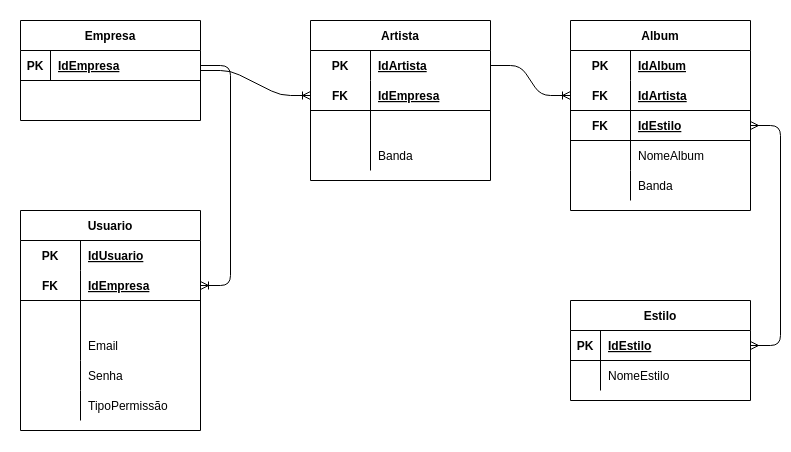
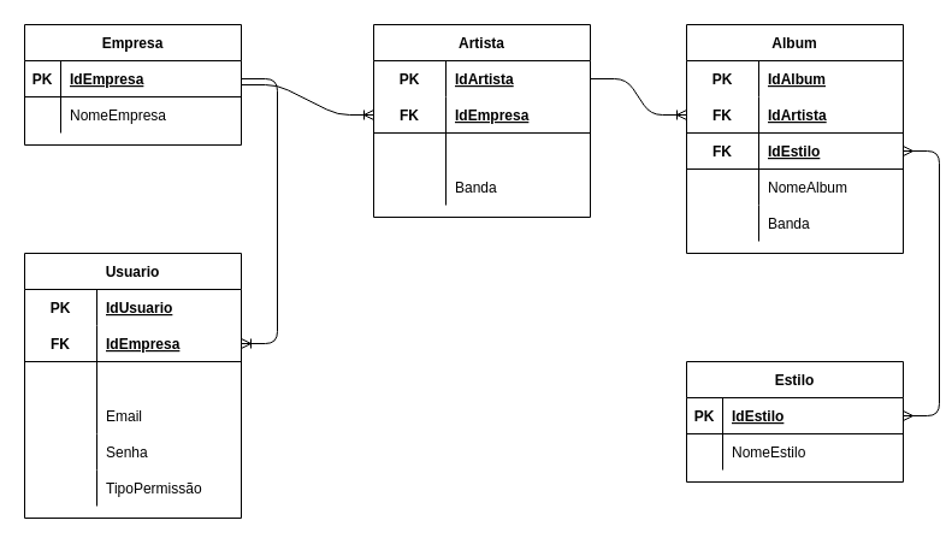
  <mxCell id="0" />
  <mxCell id="1" parent="0" />
  <mxCell id="2" value="Empresa" style="shape=table;startSize=30;container=1;collapsible=1;childLayout=tableLayout;fixedRows=1;rowLines=0;fontStyle=1;align=center;resizeLast=1;" vertex="1" parent="1"><mxGeometry x="20" y="20" width="180" height="100" as="geometry" /></mxCell>
  <mxCell id="3" value="" style="shape=partialRectangle;collapsible=0;dropTarget=0;pointerEvents=0;fillColor=none;top=0;left=0;bottom=1;right=0;points=[[0,0.5],[1,0.5]];portConstraint=eastwest;" vertex="1" parent="2"><mxGeometry y="30" width="180" height="30" as="geometry" /></mxCell>
  <mxCell id="4" value="PK" style="shape=partialRectangle;connectable=0;fillColor=none;top=0;left=0;bottom=0;right=0;fontStyle=1;overflow=hidden;" vertex="1" parent="3"><mxGeometry width="30" height="30" as="geometry" /></mxCell>
  <mxCell id="5" value="IdEmpresa" style="shape=partialRectangle;connectable=0;fillColor=none;top=0;left=0;bottom=0;right=0;align=left;spacingLeft=6;fontStyle=5;overflow=hidden;" vertex="1" parent="3"><mxGeometry x="30" width="150" height="30" as="geometry" /></mxCell>
  <mxCell id="6" value="" style="shape=partialRectangle;collapsible=0;dropTarget=0;pointerEvents=0;fillColor=none;top=0;left=0;bottom=0;right=0;points=[[0,0.5],[1,0.5]];portConstraint=eastwest;" vertex="1" parent="2"><mxGeometry y="60" width="180" height="30" as="geometry" /></mxCell>
  <mxCell id="7" value="" style="shape=partialRectangle;connectable=0;fillColor=none;top=0;left=0;bottom=0;right=0;editable=1;overflow=hidden;" vertex="1" parent="6"><mxGeometry width="30" height="30" as="geometry" /></mxCell>
+ <mxCell id="8" value="NomeEmpresa" style="shape=partialRectangle;connectable=0;fillColor=none;top=0;left=0;bottom=0;right=0;align=left;spacingLeft=6;overflow=hidden;" vertex="1" parent="6"><mxGeometry x="30" width="150" height="30" as="geometry" /></mxCell>
  <mxCell id="9" value="Usuario" style="shape=table;startSize=30;container=1;collapsible=1;childLayout=tableLayout;fixedRows=1;rowLines=0;fontStyle=1;align=center;resizeLast=1;" vertex="1" parent="1"><mxGeometry x="20" y="210" width="180" height="220" as="geometry" /></mxCell>
  <mxCell id="10" value="" style="shape=partialRectangle;collapsible=0;dropTarget=0;pointerEvents=0;fillColor=none;top=0;left=0;bottom=0;right=0;points=[[0,0.5],[1,0.5]];portConstraint=eastwest;" vertex="1" parent="9"><mxGeometry y="30" width="180" height="30" as="geometry" /></mxCell>
  <mxCell id="11" value="PK" style="shape=partialRectangle;connectable=0;fillColor=none;top=0;left=0;bottom=0;right=0;fontStyle=1;overflow=hidden;" vertex="1" parent="10"><mxGeometry width="60" height="30" as="geometry" /></mxCell>
  <mxCell id="12" value="IdUsuario" style="shape=partialRectangle;connectable=0;fillColor=none;top=0;left=0;bottom=0;right=0;align=left;spacingLeft=6;fontStyle=5;overflow=hidden;" vertex="1" parent="10"><mxGeometry x="60" width="120" height="30" as="geometry" /></mxCell>
  <mxCell id="13" value="" style="shape=partialRectangle;collapsible=0;dropTarget=0;pointerEvents=0;fillColor=none;top=0;left=0;bottom=1;right=0;points=[[0,0.5],[1,0.5]];portConstraint=eastwest;" vertex="1" parent="9"><mxGeometry y="60" width="180" height="30" as="geometry" /></mxCell>
  <mxCell id="14" value="FK" style="shape=partialRectangle;connectable=0;fillColor=none;top=0;left=0;bottom=0;right=0;fontStyle=1;overflow=hidden;" vertex="1" parent="13"><mxGeometry width="60" height="30" as="geometry" /></mxCell>
  <mxCell id="15" value="IdEmpresa" style="shape=partialRectangle;connectable=0;fillColor=none;top=0;left=0;bottom=0;right=0;align=left;spacingLeft=6;fontStyle=5;overflow=hidden;" vertex="1" parent="13"><mxGeometry x="60" width="120" height="30" as="geometry" /></mxCell>
  <mxCell id="16" value="" style="shape=partialRectangle;collapsible=0;dropTarget=0;pointerEvents=0;fillColor=none;top=0;left=0;bottom=0;right=0;points=[[0,0.5],[1,0.5]];portConstraint=eastwest;" vertex="1" parent="9"><mxGeometry y="90" width="180" height="30" as="geometry" /></mxCell>
  <mxCell id="17" value="" style="shape=partialRectangle;connectable=0;fillColor=none;top=0;left=0;bottom=0;right=0;editable=1;overflow=hidden;" vertex="1" parent="16"><mxGeometry width="60" height="30" as="geometry" /></mxCell>
  <mxCell id="18" value="" style="shape=partialRectangle;collapsible=0;dropTarget=0;pointerEvents=0;fillColor=none;top=0;left=0;bottom=0;right=0;points=[[0,0.5],[1,0.5]];portConstraint=eastwest;" vertex="1" parent="9"><mxGeometry y="120" width="180" height="30" as="geometry" /></mxCell>
  <mxCell id="19" value="" style="shape=partialRectangle;connectable=0;fillColor=none;top=0;left=0;bottom=0;right=0;editable=1;overflow=hidden;" vertex="1" parent="18"><mxGeometry width="60" height="30" as="geometry" /></mxCell>
  <mxCell id="20" value="Email" style="shape=partialRectangle;connectable=0;fillColor=none;top=0;left=0;bottom=0;right=0;align=left;spacingLeft=6;overflow=hidden;" vertex="1" parent="18"><mxGeometry x="60" width="120" height="30" as="geometry" /></mxCell>
  <mxCell id="21" value="" style="shape=partialRectangle;collapsible=0;dropTarget=0;pointerEvents=0;fillColor=none;top=0;left=0;bottom=0;right=0;points=[[0,0.5],[1,0.5]];portConstraint=eastwest;" vertex="1" parent="9"><mxGeometry y="150" width="180" height="30" as="geometry" /></mxCell>
  <mxCell id="22" value="" style="shape=partialRectangle;connectable=0;fillColor=none;top=0;left=0;bottom=0;right=0;editable=1;overflow=hidden;" vertex="1" parent="21"><mxGeometry width="60" height="30" as="geometry" /></mxCell>
  <mxCell id="23" value="Senha" style="shape=partialRectangle;connectable=0;fillColor=none;top=0;left=0;bottom=0;right=0;align=left;spacingLeft=6;overflow=hidden;" vertex="1" parent="21"><mxGeometry x="60" width="120" height="30" as="geometry" /></mxCell>
  <mxCell id="24" value="" style="shape=partialRectangle;collapsible=0;dropTarget=0;pointerEvents=0;fillColor=none;top=0;left=0;bottom=0;right=0;points=[[0,0.5],[1,0.5]];portConstraint=eastwest;" vertex="1" parent="9"><mxGeometry y="180" width="180" height="30" as="geometry" /></mxCell>
  <mxCell id="25" value="" style="shape=partialRectangle;connectable=0;fillColor=none;top=0;left=0;bottom=0;right=0;editable=1;overflow=hidden;" vertex="1" parent="24"><mxGeometry width="60" height="30" as="geometry" /></mxCell>
  <mxCell id="26" value="TipoPermissão" style="shape=partialRectangle;connectable=0;fillColor=none;top=0;left=0;bottom=0;right=0;align=left;spacingLeft=6;overflow=hidden;" vertex="1" parent="24"><mxGeometry x="60" width="120" height="30" as="geometry" /></mxCell>
  <mxCell id="27" value="" style="edgeStyle=entityRelationEdgeStyle;fontSize=12;html=1;endArrow=ERoneToMany;exitX=1;exitY=0.5;exitDx=0;exitDy=0;entryX=1;entryY=0.5;entryDx=0;entryDy=0;" edge="1" parent="1" source="3" target="13"><mxGeometry width="100" height="100" relative="1" as="geometry"><mxPoint x="300" y="200" as="sourcePoint" /><mxPoint x="400" y="100" as="targetPoint" /></mxGeometry></mxCell>
  <mxCell id="28" value="Artista" style="shape=table;startSize=30;container=1;collapsible=1;childLayout=tableLayout;fixedRows=1;rowLines=0;fontStyle=1;align=center;resizeLast=1;" vertex="1" parent="1"><mxGeometry x="310" y="20" width="180" height="160" as="geometry" /></mxCell>
  <mxCell id="29" value="" style="shape=partialRectangle;collapsible=0;dropTarget=0;pointerEvents=0;fillColor=none;top=0;left=0;bottom=0;right=0;points=[[0,0.5],[1,0.5]];portConstraint=eastwest;" vertex="1" parent="28"><mxGeometry y="30" width="180" height="30" as="geometry" /></mxCell>
  <mxCell id="30" value="PK" style="shape=partialRectangle;connectable=0;fillColor=none;top=0;left=0;bottom=0;right=0;fontStyle=1;overflow=hidden;" vertex="1" parent="29"><mxGeometry width="60" height="30" as="geometry" /></mxCell>
  <mxCell id="31" value="IdArtista" style="shape=partialRectangle;connectable=0;fillColor=none;top=0;left=0;bottom=0;right=0;align=left;spacingLeft=6;fontStyle=5;overflow=hidden;" vertex="1" parent="29"><mxGeometry x="60" width="120" height="30" as="geometry" /></mxCell>
  <mxCell id="32" value="" style="shape=partialRectangle;collapsible=0;dropTarget=0;pointerEvents=0;fillColor=none;top=0;left=0;bottom=1;right=0;points=[[0,0.5],[1,0.5]];portConstraint=eastwest;" vertex="1" parent="28"><mxGeometry y="60" width="180" height="30" as="geometry" /></mxCell>
  <mxCell id="33" value="FK" style="shape=partialRectangle;connectable=0;fillColor=none;top=0;left=0;bottom=0;right=0;fontStyle=1;overflow=hidden;" vertex="1" parent="32"><mxGeometry width="60" height="30" as="geometry" /></mxCell>
  <mxCell id="34" value="IdEmpresa" style="shape=partialRectangle;connectable=0;fillColor=none;top=0;left=0;bottom=0;right=0;align=left;spacingLeft=6;fontStyle=5;overflow=hidden;" vertex="1" parent="32"><mxGeometry x="60" width="120" height="30" as="geometry" /></mxCell>
  <mxCell id="35" value="" style="shape=partialRectangle;collapsible=0;dropTarget=0;pointerEvents=0;fillColor=none;top=0;left=0;bottom=0;right=0;points=[[0,0.5],[1,0.5]];portConstraint=eastwest;" vertex="1" parent="28"><mxGeometry y="90" width="180" height="30" as="geometry" /></mxCell>
  <mxCell id="36" value="" style="shape=partialRectangle;connectable=0;fillColor=none;top=0;left=0;bottom=0;right=0;editable=1;overflow=hidden;" vertex="1" parent="35"><mxGeometry width="60" height="30" as="geometry" /></mxCell>
  <mxCell id="37" value="" style="shape=partialRectangle;collapsible=0;dropTarget=0;pointerEvents=0;fillColor=none;top=0;left=0;bottom=0;right=0;points=[[0,0.5],[1,0.5]];portConstraint=eastwest;" vertex="1" parent="28"><mxGeometry y="120" width="180" height="30" as="geometry" /></mxCell>
  <mxCell id="38" value="" style="shape=partialRectangle;connectable=0;fillColor=none;top=0;left=0;bottom=0;right=0;editable=1;overflow=hidden;" vertex="1" parent="37"><mxGeometry width="60" height="30" as="geometry" /></mxCell>
  <mxCell id="39" value="Banda" style="shape=partialRectangle;connectable=0;fillColor=none;top=0;left=0;bottom=0;right=0;align=left;spacingLeft=6;overflow=hidden;" vertex="1" parent="37"><mxGeometry x="60" width="120" height="30" as="geometry" /></mxCell>
  <mxCell id="40" value="" style="edgeStyle=entityRelationEdgeStyle;fontSize=12;html=1;endArrow=ERoneToMany;exitX=1;exitY=0.667;exitDx=0;exitDy=0;exitPerimeter=0;entryX=0;entryY=0.5;entryDx=0;entryDy=0;" edge="1" parent="1" source="3" target="32"><mxGeometry width="100" height="100" relative="1" as="geometry"><mxPoint x="300" y="260" as="sourcePoint" /><mxPoint x="400" y="160" as="targetPoint" /></mxGeometry></mxCell>
  <mxCell id="41" value="Album" style="shape=table;startSize=30;container=1;collapsible=1;childLayout=tableLayout;fixedRows=1;rowLines=0;fontStyle=1;align=center;resizeLast=1;" vertex="1" parent="1"><mxGeometry x="570" y="20" width="180" height="190" as="geometry" /></mxCell>
  <mxCell id="42" value="" style="shape=partialRectangle;collapsible=0;dropTarget=0;pointerEvents=0;fillColor=none;top=0;left=0;bottom=0;right=0;points=[[0,0.5],[1,0.5]];portConstraint=eastwest;" vertex="1" parent="41"><mxGeometry y="30" width="180" height="30" as="geometry" /></mxCell>
  <mxCell id="43" value="PK" style="shape=partialRectangle;connectable=0;fillColor=none;top=0;left=0;bottom=0;right=0;fontStyle=1;overflow=hidden;" vertex="1" parent="42"><mxGeometry width="60" height="30" as="geometry" /></mxCell>
  <mxCell id="44" value="IdAlbum" style="shape=partialRectangle;connectable=0;fillColor=none;top=0;left=0;bottom=0;right=0;align=left;spacingLeft=6;fontStyle=5;overflow=hidden;" vertex="1" parent="42"><mxGeometry x="60" width="120" height="30" as="geometry" /></mxCell>
  <mxCell id="45" value="" style="shape=partialRectangle;collapsible=0;dropTarget=0;pointerEvents=0;fillColor=none;top=0;left=0;bottom=1;right=0;points=[[0,0.5],[1,0.5]];portConstraint=eastwest;" vertex="1" parent="41"><mxGeometry y="60" width="180" height="30" as="geometry" /></mxCell>
  <mxCell id="46" value="FK" style="shape=partialRectangle;connectable=0;fillColor=none;top=0;left=0;bottom=0;right=0;fontStyle=1;overflow=hidden;" vertex="1" parent="45"><mxGeometry width="60" height="30" as="geometry" /></mxCell>
  <mxCell id="47" value="IdArtista" style="shape=partialRectangle;connectable=0;fillColor=none;top=0;left=0;bottom=0;right=0;align=left;spacingLeft=6;fontStyle=5;overflow=hidden;" vertex="1" parent="45"><mxGeometry x="60" width="120" height="30" as="geometry" /></mxCell>
  <mxCell id="48" value="" style="shape=partialRectangle;collapsible=0;dropTarget=0;pointerEvents=0;fillColor=none;top=0;left=0;bottom=1;right=0;points=[[0,0.5],[1,0.5]];portConstraint=eastwest;" vertex="1" parent="41"><mxGeometry y="90" width="180" height="30" as="geometry" /></mxCell>
  <mxCell id="49" value="FK" style="shape=partialRectangle;connectable=0;fillColor=none;top=0;left=0;bottom=0;right=0;fontStyle=1;overflow=hidden;" vertex="1" parent="48"><mxGeometry width="60" height="30" as="geometry" /></mxCell>
  <mxCell id="50" value="IdEstilo" style="shape=partialRectangle;connectable=0;fillColor=none;top=0;left=0;bottom=0;right=0;align=left;spacingLeft=6;fontStyle=5;overflow=hidden;" vertex="1" parent="48"><mxGeometry x="60" width="120" height="30" as="geometry" /></mxCell>
  <mxCell id="51" value="" style="shape=partialRectangle;collapsible=0;dropTarget=0;pointerEvents=0;fillColor=none;top=0;left=0;bottom=0;right=0;points=[[0,0.5],[1,0.5]];portConstraint=eastwest;" vertex="1" parent="41"><mxGeometry y="120" width="180" height="30" as="geometry" /></mxCell>
  <mxCell id="52" value="" style="shape=partialRectangle;connectable=0;fillColor=none;top=0;left=0;bottom=0;right=0;editable=1;overflow=hidden;" vertex="1" parent="51"><mxGeometry width="60" height="30" as="geometry" /></mxCell>
  <mxCell id="53" value="NomeAlbum" style="shape=partialRectangle;connectable=0;fillColor=none;top=0;left=0;bottom=0;right=0;align=left;spacingLeft=6;overflow=hidden;" vertex="1" parent="51"><mxGeometry x="60" width="120" height="30" as="geometry" /></mxCell>
  <mxCell id="54" value="" style="shape=partialRectangle;collapsible=0;dropTarget=0;pointerEvents=0;fillColor=none;top=0;left=0;bottom=0;right=0;points=[[0,0.5],[1,0.5]];portConstraint=eastwest;" vertex="1" parent="41"><mxGeometry y="150" width="180" height="30" as="geometry" /></mxCell>
  <mxCell id="55" value="" style="shape=partialRectangle;connectable=0;fillColor=none;top=0;left=0;bottom=0;right=0;editable=1;overflow=hidden;" vertex="1" parent="54"><mxGeometry width="60" height="30" as="geometry" /></mxCell>
  <mxCell id="56" value="Banda" style="shape=partialRectangle;connectable=0;fillColor=none;top=0;left=0;bottom=0;right=0;align=left;spacingLeft=6;overflow=hidden;" vertex="1" parent="54"><mxGeometry x="60" width="120" height="30" as="geometry" /></mxCell>
  <mxCell id="57" value="" style="edgeStyle=entityRelationEdgeStyle;fontSize=12;html=1;endArrow=ERoneToMany;exitX=1;exitY=0.5;exitDx=0;exitDy=0;entryX=0;entryY=0.5;entryDx=0;entryDy=0;" edge="1" parent="1" source="29" target="45"><mxGeometry width="100" height="100" relative="1" as="geometry"><mxPoint x="470" y="260" as="sourcePoint" /><mxPoint x="570" y="160" as="targetPoint" /></mxGeometry></mxCell>
  <mxCell id="58" value="Estilo" style="shape=table;startSize=30;container=1;collapsible=1;childLayout=tableLayout;fixedRows=1;rowLines=0;fontStyle=1;align=center;resizeLast=1;" vertex="1" parent="1"><mxGeometry x="570" y="300" width="180" height="100" as="geometry" /></mxCell>
  <mxCell id="59" value="" style="shape=partialRectangle;collapsible=0;dropTarget=0;pointerEvents=0;fillColor=none;top=0;left=0;bottom=1;right=0;points=[[0,0.5],[1,0.5]];portConstraint=eastwest;" vertex="1" parent="58"><mxGeometry y="30" width="180" height="30" as="geometry" /></mxCell>
  <mxCell id="60" value="PK" style="shape=partialRectangle;connectable=0;fillColor=none;top=0;left=0;bottom=0;right=0;fontStyle=1;overflow=hidden;" vertex="1" parent="59"><mxGeometry width="30" height="30" as="geometry" /></mxCell>
  <mxCell id="61" value="IdEstilo" style="shape=partialRectangle;connectable=0;fillColor=none;top=0;left=0;bottom=0;right=0;align=left;spacingLeft=6;fontStyle=5;overflow=hidden;" vertex="1" parent="59"><mxGeometry x="30" width="150" height="30" as="geometry" /></mxCell>
  <mxCell id="62" value="" style="shape=partialRectangle;collapsible=0;dropTarget=0;pointerEvents=0;fillColor=none;top=0;left=0;bottom=0;right=0;points=[[0,0.5],[1,0.5]];portConstraint=eastwest;" vertex="1" parent="58"><mxGeometry y="60" width="180" height="30" as="geometry" /></mxCell>
  <mxCell id="63" value="" style="shape=partialRectangle;connectable=0;fillColor=none;top=0;left=0;bottom=0;right=0;editable=1;overflow=hidden;" vertex="1" parent="62"><mxGeometry width="30" height="30" as="geometry" /></mxCell>
  <mxCell id="64" value="NomeEstilo" style="shape=partialRectangle;connectable=0;fillColor=none;top=0;left=0;bottom=0;right=0;align=left;spacingLeft=6;overflow=hidden;" vertex="1" parent="62"><mxGeometry x="30" width="150" height="30" as="geometry" /></mxCell>
  <mxCell id="65" value="" style="edgeStyle=entityRelationEdgeStyle;fontSize=12;html=1;endArrow=ERmany;startArrow=ERmany;entryX=1;entryY=0.5;entryDx=0;entryDy=0;exitX=1;exitY=0.5;exitDx=0;exitDy=0;" edge="1" parent="1" source="59" target="48"><mxGeometry width="100" height="100" relative="1" as="geometry"><mxPoint x="400" y="260" as="sourcePoint" /><mxPoint x="500" y="160" as="targetPoint" /></mxGeometry></mxCell>
